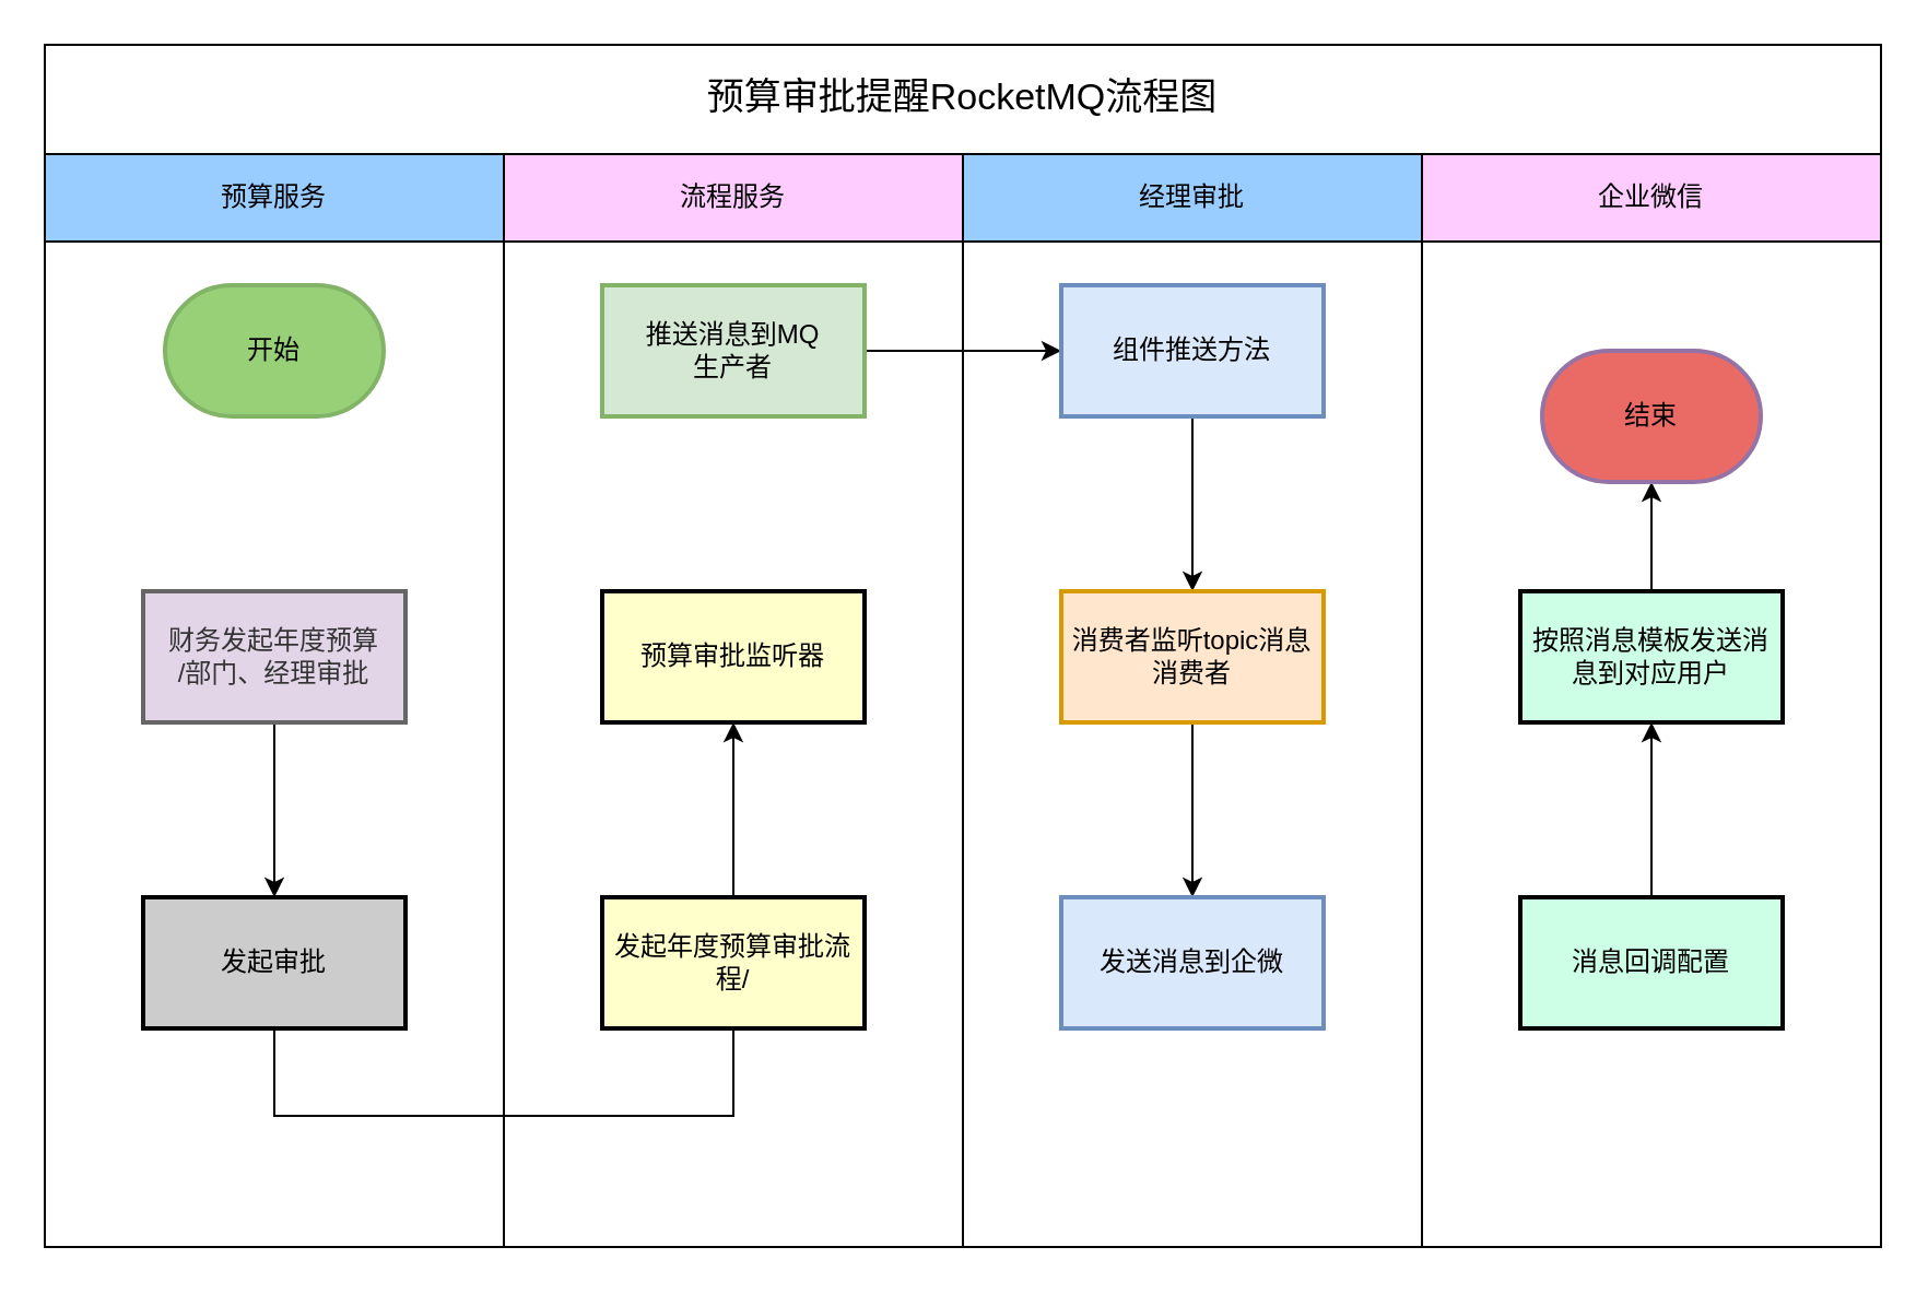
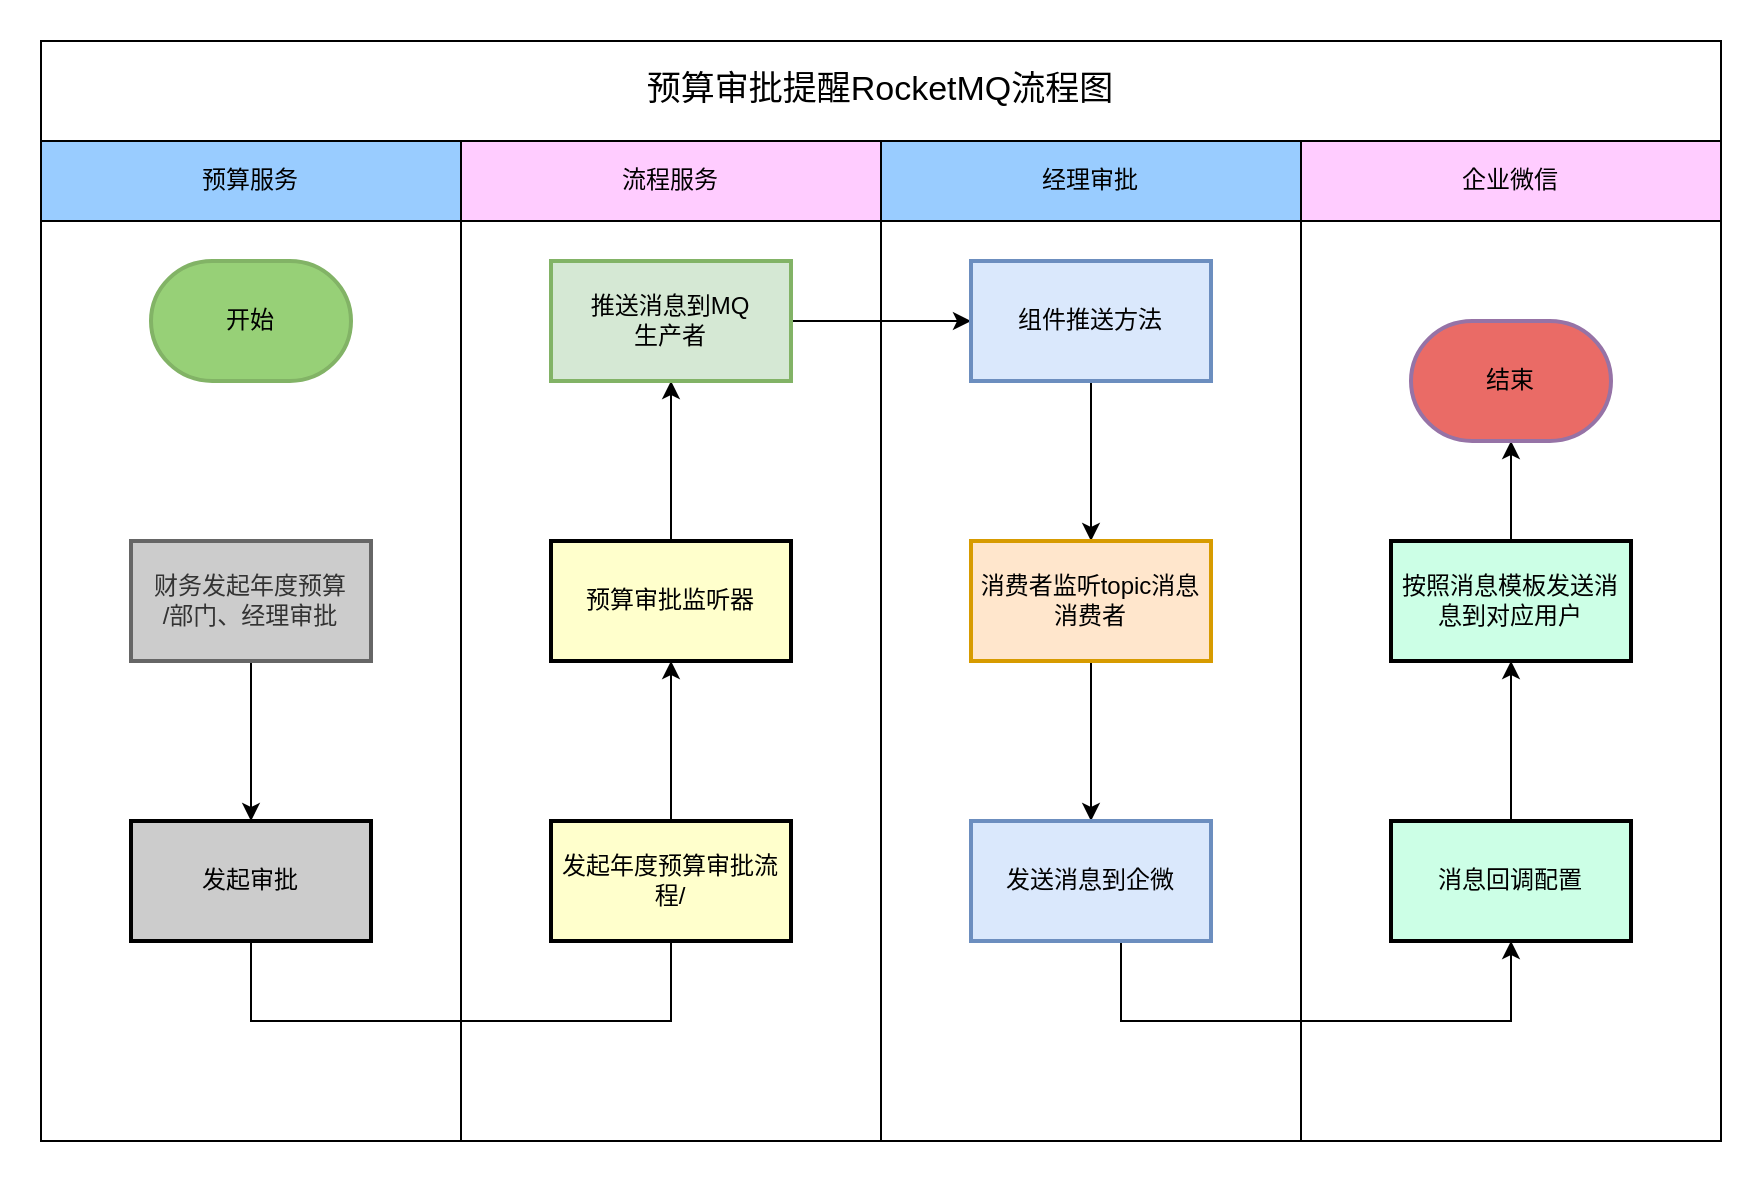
  <mxCell id="0" />
  <mxCell id="1" parent="0" />
  <mxCell id="2" value="" style="rounded=0;whiteSpace=wrap;html=1;" vertex="1" parent="1"><mxGeometry x="20" y="20" width="840" height="410" as="geometry" /></mxCell>
  <mxCell id="3" value="&lt;font style=&quot;font-size: 17px;&quot;&gt;预算审批提醒RocketMQ流程图&lt;/font&gt;" style="rounded=0;whiteSpace=wrap;html=1;" vertex="1" parent="1"><mxGeometry x="20" y="20" width="840" height="50" as="geometry" /></mxCell>
  <mxCell id="4" value="" style="rounded=0;whiteSpace=wrap;html=1;" vertex="1" parent="1"><mxGeometry x="20" y="70" width="210" height="500" as="geometry" /></mxCell>
  <mxCell id="5" value="" style="rounded=0;whiteSpace=wrap;html=1;" vertex="1" parent="1"><mxGeometry x="230" y="70" width="210" height="500" as="geometry" /></mxCell>
  <mxCell id="6" value="" style="rounded=0;whiteSpace=wrap;html=1;" vertex="1" parent="1"><mxGeometry x="440" y="70" width="210" height="500" as="geometry" /></mxCell>
  <mxCell id="7" value="" style="rounded=0;whiteSpace=wrap;html=1;" vertex="1" parent="1"><mxGeometry x="650" y="70" width="210" height="500" as="geometry" /></mxCell>
  <mxCell id="8" value="预算服务" style="rounded=0;whiteSpace=wrap;html=1;fillColor=#99CCFF;" vertex="1" parent="1"><mxGeometry x="20" y="70" width="210" height="40" as="geometry" /></mxCell>
  <mxCell id="9" value="流程服务" style="rounded=0;whiteSpace=wrap;html=1;fillColor=#FFCCFF;" vertex="1" parent="1"><mxGeometry x="230" y="70" width="210" height="40" as="geometry" /></mxCell>
  <mxCell id="10" value="经理审批" style="rounded=0;whiteSpace=wrap;html=1;fillColor=#99CCFF;" vertex="1" parent="1"><mxGeometry x="440" y="70" width="210" height="40" as="geometry" /></mxCell>
  <mxCell id="11" value="企业微信" style="rounded=0;whiteSpace=wrap;html=1;fillColor=#FFCCFF;" vertex="1" parent="1"><mxGeometry x="650" y="70" width="210" height="40" as="geometry" /></mxCell>
  <mxCell id="12" value="开始" style="strokeWidth=2;html=1;shape=mxgraph.flowchart.terminator;whiteSpace=wrap;fillColor=#97D077;strokeColor=#82b366;" vertex="1" parent="1"><mxGeometry x="75" y="130" width="100" height="60" as="geometry" /></mxCell>
  <mxCell id="13" value="" style="edgeStyle=orthogonalEdgeStyle;rounded=0;orthogonalLoop=1;jettySize=auto;html=1;" edge="1" parent="1" source="14" target="16"><mxGeometry relative="1" as="geometry" /></mxCell>
- <mxCell id="14" value="财务发起年度预算&lt;div&gt;/部门、经理审批&lt;/div&gt;" style="whiteSpace=wrap;html=1;strokeWidth=2;fillColor=#e1d5e7;fontColor=#333333;strokeColor=#666666;" vertex="1" parent="1"><mxGeometry x="65" y="270" width="120" height="60" as="geometry" /></mxCell>
+ <mxCell id="14" value="财务发起年度预算&lt;div&gt;/部门、经理审批&lt;/div&gt;" style="whiteSpace=wrap;html=1;strokeWidth=2;fillColor=#CCCCCC;fontColor=#333333;strokeColor=#666666;" vertex="1" parent="1"><mxGeometry x="65" y="270" width="120" height="60" as="geometry" /></mxCell>
  <mxCell id="15" value="" style="edgeStyle=orthogonalEdgeStyle;rounded=0;orthogonalLoop=1;jettySize=auto;html=1;exitX=0.5;exitY=1;exitDx=0;exitDy=0;endArrow=none;" edge="1" parent="1" source="16" target="18"><mxGeometry relative="1" as="geometry"><Array as="points"><mxPoint x="125" y="510" /></Array></mxGeometry></mxCell>
  <mxCell id="16" value="发起审批" style="whiteSpace=wrap;html=1;strokeWidth=2;fillColor=#CCCCCC;" vertex="1" parent="1"><mxGeometry x="65" y="410" width="120" height="60" as="geometry" /></mxCell>
  <mxCell id="17" value="" style="edgeStyle=orthogonalEdgeStyle;rounded=0;orthogonalLoop=1;jettySize=auto;html=1;entryX=0.5;entryY=1;entryDx=0;entryDy=0;" edge="1" parent="1" source="18" target="20"><mxGeometry relative="1" as="geometry"><Array as="points" /></mxGeometry></mxCell>
  <mxCell id="18" value="发起年度预算审批流程/" style="whiteSpace=wrap;html=1;strokeWidth=2;fillColor=#FFFFCC;" vertex="1" parent="1"><mxGeometry x="275" y="410" width="120" height="60" as="geometry" /></mxCell>
+ <mxCell id="19" value="" style="edgeStyle=orthogonalEdgeStyle;rounded=0;orthogonalLoop=1;jettySize=auto;html=1;" edge="1" parent="1" source="20" target="22"><mxGeometry relative="1" as="geometry" /></mxCell>
  <mxCell id="20" value="预算审批监听器" style="whiteSpace=wrap;html=1;strokeWidth=2;fillColor=#FFFFCC;" vertex="1" parent="1"><mxGeometry x="275" y="270" width="120" height="60" as="geometry" /></mxCell>
  <mxCell id="21" value="" style="edgeStyle=orthogonalEdgeStyle;rounded=0;orthogonalLoop=1;jettySize=auto;html=1;entryX=0;entryY=0.5;entryDx=0;entryDy=0;" edge="1" parent="1" source="22" target="24"><mxGeometry relative="1" as="geometry" /></mxCell>
  <mxCell id="22" value="推送消息到MQ&lt;div&gt;生产者&lt;/div&gt;" style="whiteSpace=wrap;html=1;strokeWidth=2;fillColor=#d5e8d4;strokeColor=#82b366;" vertex="1" parent="1"><mxGeometry x="275" y="130" width="120" height="60" as="geometry" /></mxCell>
  <mxCell id="23" value="" style="edgeStyle=orthogonalEdgeStyle;rounded=0;orthogonalLoop=1;jettySize=auto;html=1;" edge="1" parent="1" source="24" target="26"><mxGeometry relative="1" as="geometry" /></mxCell>
  <mxCell id="24" value="组件推送方法" style="whiteSpace=wrap;html=1;strokeWidth=2;fillColor=#dae8fc;strokeColor=#6c8ebf;" vertex="1" parent="1"><mxGeometry x="485" y="130" width="120" height="60" as="geometry" /></mxCell>
  <mxCell id="25" value="" style="edgeStyle=orthogonalEdgeStyle;rounded=0;orthogonalLoop=1;jettySize=auto;html=1;" edge="1" parent="1" source="26" target="28"><mxGeometry relative="1" as="geometry" /></mxCell>
  <mxCell id="26" value="消费者监听topic消息&lt;div&gt;消费者&lt;/div&gt;" style="whiteSpace=wrap;html=1;strokeWidth=2;fillColor=#ffe6cc;strokeColor=#d79b00;" vertex="1" parent="1"><mxGeometry x="485" y="270" width="120" height="60" as="geometry" /></mxCell>
+ <mxCell id="27" value="" style="edgeStyle=orthogonalEdgeStyle;rounded=0;orthogonalLoop=1;jettySize=auto;html=1;entryX=0.5;entryY=1;entryDx=0;entryDy=0;exitX=0.5;exitY=1;exitDx=0;exitDy=0;" edge="1" parent="1" source="28" target="30"><mxGeometry relative="1" as="geometry"><Array as="points"><mxPoint x="560" y="510" /><mxPoint x="755" y="510" /></Array></mxGeometry></mxCell>
  <mxCell id="28" value="发送消息到企微" style="whiteSpace=wrap;html=1;strokeWidth=2;fillColor=#dae8fc;strokeColor=#6c8ebf;" vertex="1" parent="1"><mxGeometry x="485" y="410" width="120" height="60" as="geometry" /></mxCell>
  <mxCell id="29" value="" style="edgeStyle=orthogonalEdgeStyle;rounded=0;orthogonalLoop=1;jettySize=auto;html=1;" edge="1" parent="1" source="30" target="32"><mxGeometry relative="1" as="geometry" /></mxCell>
  <mxCell id="30" value="消息回调配置" style="whiteSpace=wrap;html=1;strokeWidth=2;fillColor=#CCFFE6;" vertex="1" parent="1"><mxGeometry x="695" y="410" width="120" height="60" as="geometry" /></mxCell>
  <mxCell id="31" value="" style="edgeStyle=orthogonalEdgeStyle;rounded=0;orthogonalLoop=1;jettySize=auto;html=1;" edge="1" parent="1" source="32" target="33"><mxGeometry relative="1" as="geometry" /></mxCell>
  <mxCell id="32" value="按照消息模板发送消息到对应用户" style="whiteSpace=wrap;html=1;strokeWidth=2;fillColor=#CCFFE6;" vertex="1" parent="1"><mxGeometry x="695" y="270" width="120" height="60" as="geometry" /></mxCell>
  <mxCell id="33" value="结束" style="strokeWidth=2;html=1;shape=mxgraph.flowchart.terminator;whiteSpace=wrap;fillColor=#EA6B66;strokeColor=#9673a6;" vertex="1" parent="1"><mxGeometry x="705" y="160" width="100" height="60" as="geometry" /></mxCell>
